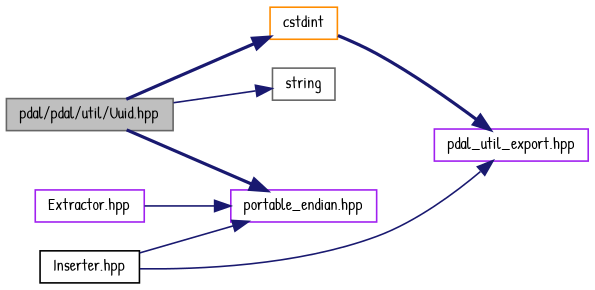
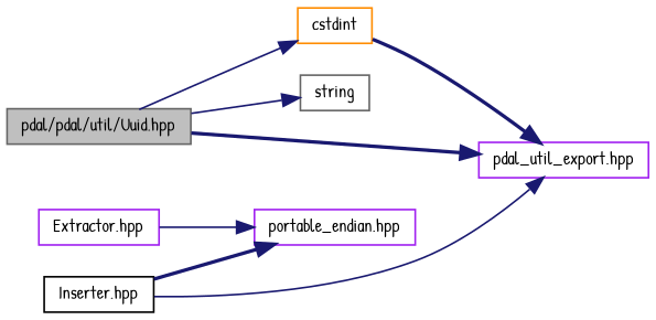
  digraph {
    fontname="Patrick Hand"
    rankdir=LR
    node [color=purple fillcolor=white fontname="Patrick Hand" fontsize=10 shape=record style=filled]
    edge [color=midnightblue fontname="Patrick Hand" fontsize=10 labelfontname=Helvetica labelfontsize=10 style=solid]
    n1 [color=gray40 fillcolor=grey75 fontcolor=black height=0.2 label="pdal/pdal/util/Uuid.hpp" width=0.4]
    n2 [color=darkorange height=0.2 label=cstdint width=0.4]
    n3 [color=gray40 height=0.2 label=string width=0.4]
    n4 [height=0.2 label="pdal_util_export.hpp" width=0.4]
    n5 [color=black height=0.2 label="Inserter.hpp" width=0.4]
    n6 [height=0.2 label="portable_endian.hpp" width=0.4]
    n7 [height=0.2 label="Extractor.hpp" width=0.4]
-   n1 -> n2 [style=bold]
+   n1 -> n2
    n1 -> n3
-   n1 -> n6 [style=bold]
+   n1 -> n4 [style=bold]
    n2 -> n4 [style=bold]
    n5 -> n4
-   n5 -> n6
+   n5 -> n6 [style=bold]
    n7 -> n6
  }
